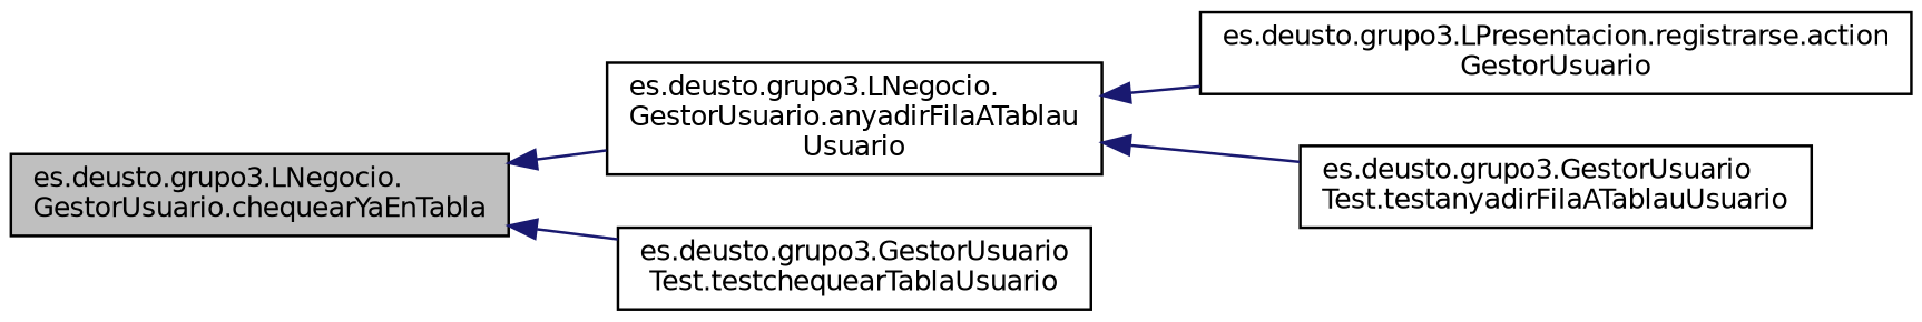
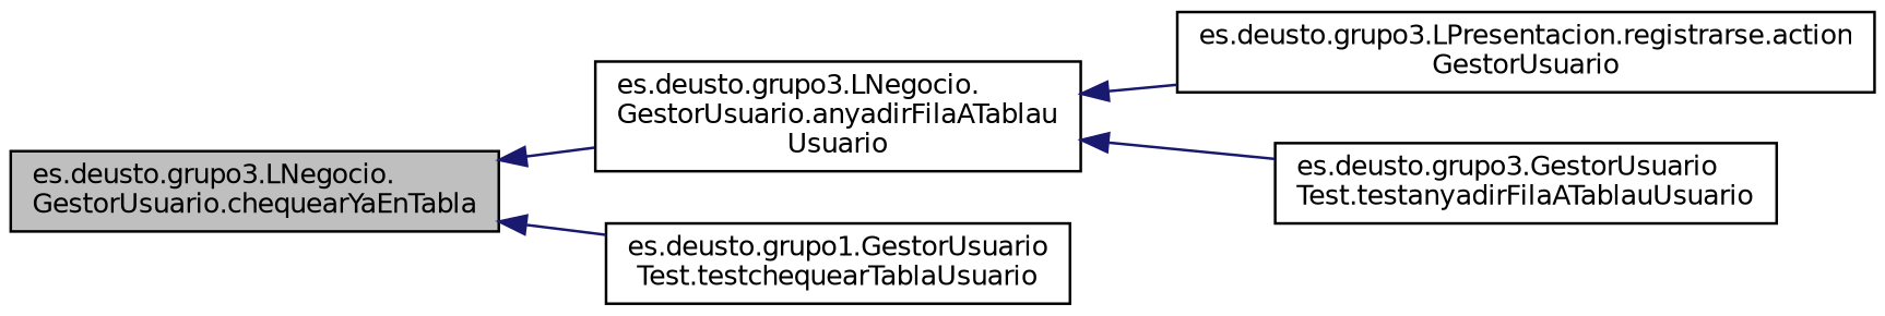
  digraph {
    rankdir=LR
    node [color=black fillcolor=white fontname=Helvetica fontsize=10 shape=record style=filled]
    edge [color=midnightblue dir=back fontname=Helvetica fontsize=10 labelfontname=Helvetica labelfontsize=10 style=solid]
    n1 [fillcolor=grey75 fontcolor=black height=0.2 label="es.deusto.grupo3.LNegocio.\lGestorUsuario.chequearYaEnTabla" width=0.4]
    n2 [height=0.2 label="es.deusto.grupo3.LNegocio.\lGestorUsuario.anyadirFilaATablau\lUsuario" width=0.4]
-   n3 [height=0.2 label="es.deusto.grupo3.GestorUsuario\lTest.testchequearTablaUsuario" width=0.4]
+   n3 [height=0.2 label="es.deusto.grupo1.GestorUsuario\lTest.testchequearTablaUsuario" width=0.4]
    n4 [height=0.2 label="es.deusto.grupo3.LPresentacion.registrarse.action\lGestorUsuario" width=0.4]
    n5 [height=0.2 label="es.deusto.grupo3.GestorUsuario\lTest.testanyadirFilaATablauUsuario" width=0.4]
    n1 -> n2
    n1 -> n3
    n2 -> n4
    n2 -> n5
  }
